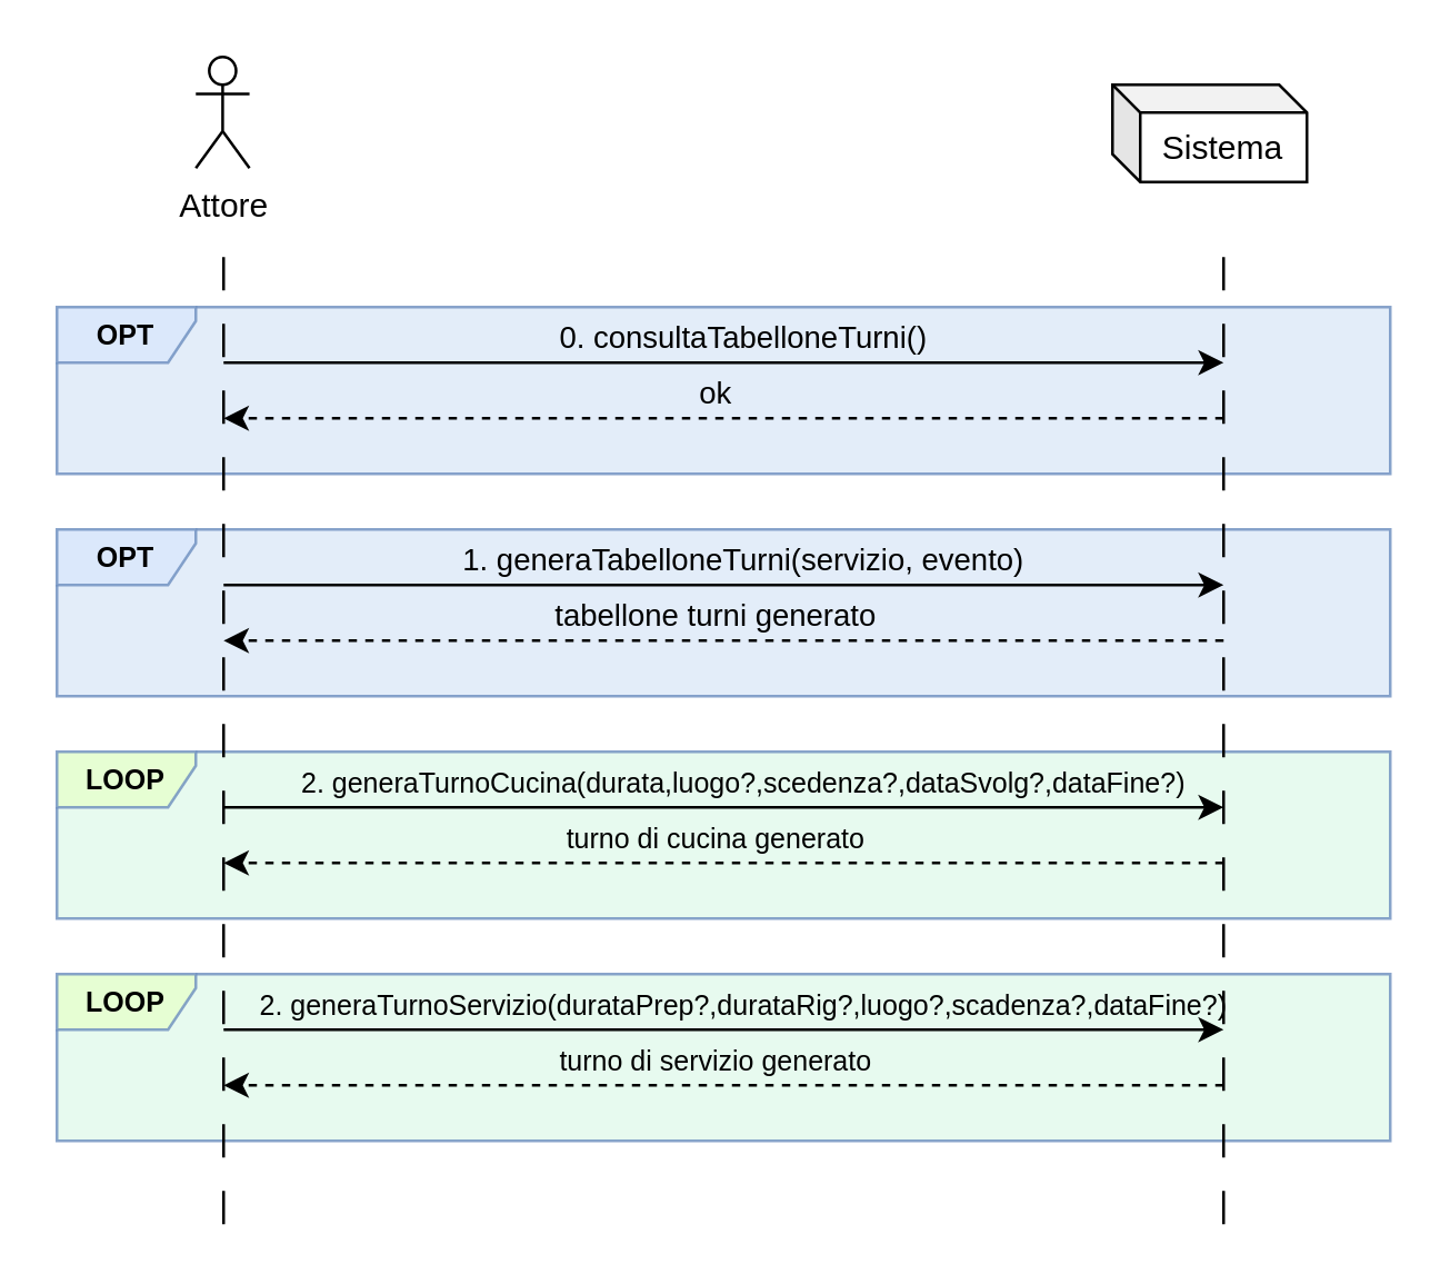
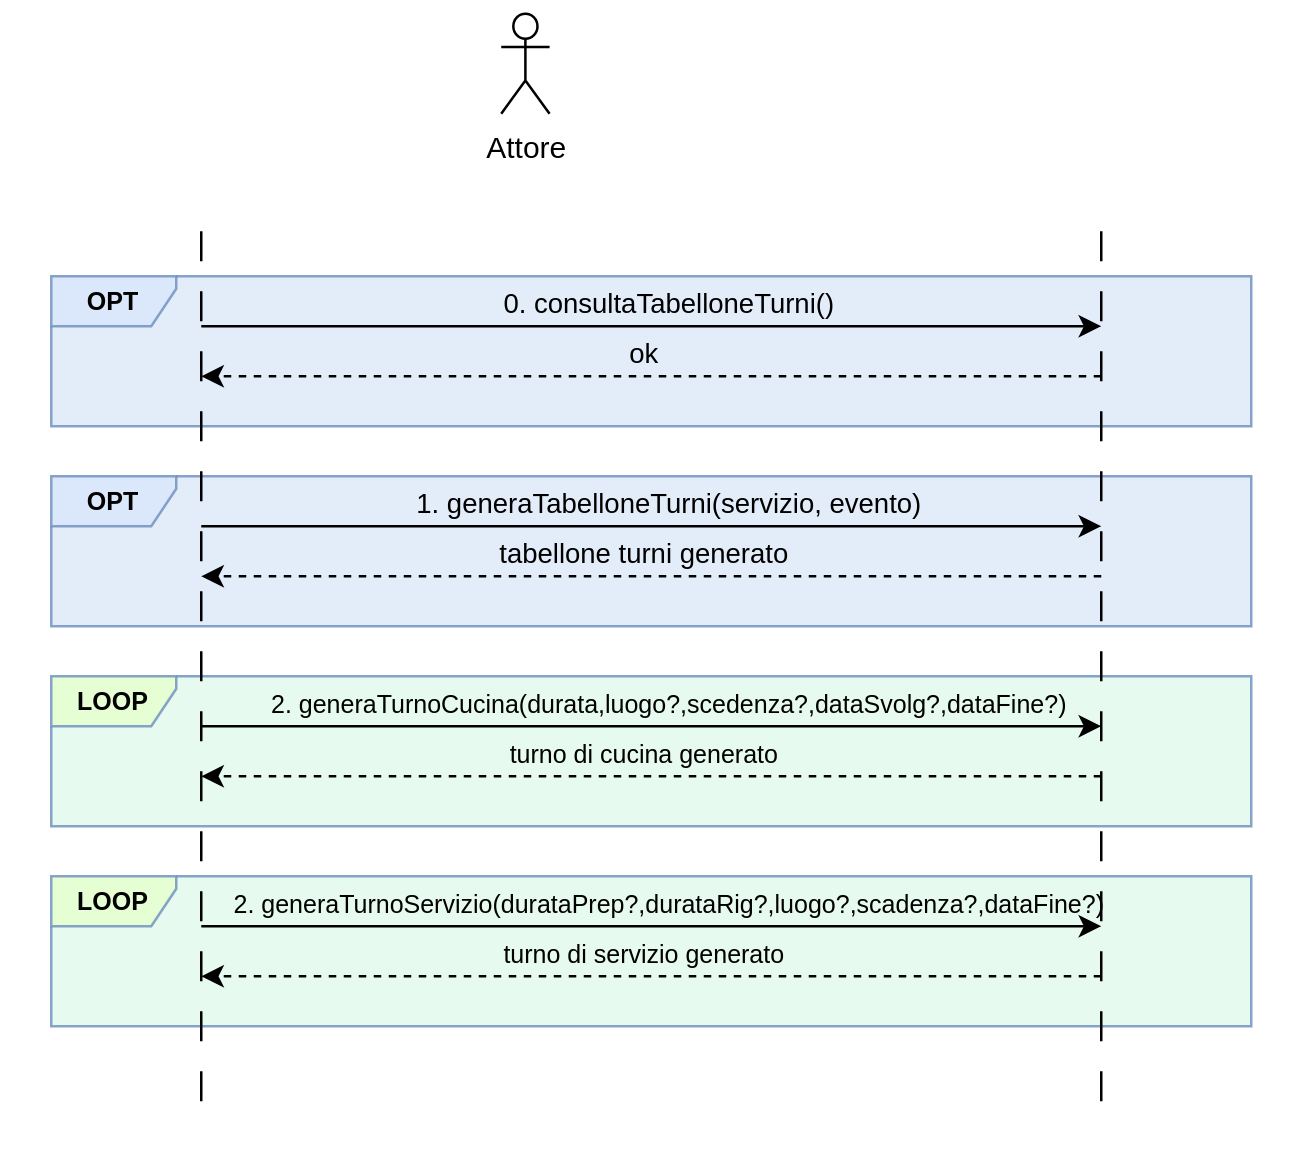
  <mxCell id="0" />
  <mxCell id="1" parent="0" />
- <mxCell id="2" value="Attore" style="shape=umlActor;verticalLabelPosition=bottom;verticalAlign=top;html=1;outlineConnect=0;" vertex="1" parent="1"><mxGeometry x="70" y="20" width="19.33" height="40" as="geometry" /></mxCell>
- <mxCell id="3" value="Sistema" style="shape=cube;whiteSpace=wrap;html=1;boundedLbl=1;backgroundOutline=1;darkOpacity=0.05;darkOpacity2=0.1;size=10;" vertex="1" parent="1"><mxGeometry x="400" y="30" width="70" height="35" as="geometry" /></mxCell>
+ <mxCell id="2" value="Attore" style="shape=umlActor;verticalLabelPosition=bottom;verticalAlign=top;html=1;outlineConnect=0;" vertex="1" parent="1"><mxGeometry x="200" y="5" width="19.33" height="40" as="geometry" /></mxCell>
  <mxCell id="4" value="OPT" style="shape=umlFrame;whiteSpace=wrap;html=1;pointerEvents=0;swimlaneFillColor=#dde9f8;fillColor=#dae8fc;strokeColor=#6c8ebf;width=50;height=20;fontSize=10;fontStyle=1;opacity=80;" vertex="1" parent="1"><mxGeometry x="20" y="110" width="480" height="60" as="geometry" /></mxCell>
  <mxCell id="5" value="" style="endArrow=classic;html=1;rounded=0;" edge="1" parent="1"><mxGeometry width="50" height="50" relative="1" as="geometry"><mxPoint x="80" y="130" as="sourcePoint" /><mxPoint x="440" y="130" as="targetPoint" /></mxGeometry></mxCell>
  <mxCell id="6" value="0. consultaTabelloneTurni()" style="edgeLabel;html=1;align=center;verticalAlign=middle;resizable=0;points=[];labelBackgroundColor=none;" connectable="0" vertex="1" parent="5"><mxGeometry x="-0.284" y="1" relative="1" as="geometry"><mxPoint x="57" y="-9" as="offset" /></mxGeometry></mxCell>
  <mxCell id="7" value="" style="endArrow=classic;html=1;rounded=0;dashed=1;" edge="1" parent="1"><mxGeometry width="50" height="50" relative="1" as="geometry"><mxPoint x="440" y="150" as="sourcePoint" /><mxPoint x="80" y="150" as="targetPoint" /></mxGeometry></mxCell>
  <mxCell id="8" value="ok" style="edgeLabel;html=1;align=center;verticalAlign=middle;resizable=0;points=[];labelBackgroundColor=none;" connectable="0" vertex="1" parent="7"><mxGeometry x="0.024" y="-1" relative="1" as="geometry"><mxPoint y="-9" as="offset" /></mxGeometry></mxCell>
  <mxCell id="9" value="OPT" style="shape=umlFrame;whiteSpace=wrap;html=1;pointerEvents=0;swimlaneFillColor=#dde9f8;fillColor=#dae8fc;strokeColor=#6c8ebf;width=50;height=20;fontSize=10;fontStyle=1;opacity=80;" vertex="1" parent="1"><mxGeometry x="20" y="190" width="480" height="60" as="geometry" /></mxCell>
  <mxCell id="10" value="" style="endArrow=classic;html=1;rounded=0;" edge="1" parent="1"><mxGeometry width="50" height="50" relative="1" as="geometry"><mxPoint x="80" y="210" as="sourcePoint" /><mxPoint x="440" y="210" as="targetPoint" /></mxGeometry></mxCell>
  <mxCell id="11" value="1. generaTabelloneTurni(servizio, evento)" style="edgeLabel;html=1;align=center;verticalAlign=middle;resizable=0;points=[];labelBackgroundColor=none;" connectable="0" vertex="1" parent="10"><mxGeometry x="-0.284" y="1" relative="1" as="geometry"><mxPoint x="57" y="-9" as="offset" /></mxGeometry></mxCell>
  <mxCell id="12" value="" style="endArrow=classic;html=1;rounded=0;dashed=1;" edge="1" parent="1"><mxGeometry width="50" height="50" relative="1" as="geometry"><mxPoint x="440" y="230" as="sourcePoint" /><mxPoint x="80" y="230" as="targetPoint" /></mxGeometry></mxCell>
  <mxCell id="13" value="tabellone turni generato" style="edgeLabel;html=1;align=center;verticalAlign=middle;resizable=0;points=[];labelBackgroundColor=none;" connectable="0" vertex="1" parent="12"><mxGeometry x="0.024" y="-1" relative="1" as="geometry"><mxPoint y="-9" as="offset" /></mxGeometry></mxCell>
  <mxCell id="14" value="LOOP" style="shape=umlFrame;whiteSpace=wrap;html=1;pointerEvents=0;swimlaneFillColor=#e1f9ec;fillColor=#E6FFCC;strokeColor=#6c8ebf;width=50;height=20;fontSize=10;fontStyle=1;opacity=80;" vertex="1" parent="1"><mxGeometry x="20" y="270" width="480" height="60" as="geometry" /></mxCell>
  <mxCell id="15" value="" style="endArrow=classic;html=1;rounded=0;" edge="1" parent="1"><mxGeometry width="50" height="50" relative="1" as="geometry"><mxPoint x="80" y="290" as="sourcePoint" /><mxPoint x="440" y="290" as="targetPoint" /></mxGeometry></mxCell>
  <mxCell id="16" value="2. generaTurnoCucina(durata,luogo?,scedenza?,dataSvolg?,dataFine?)" style="edgeLabel;html=1;align=center;verticalAlign=middle;resizable=0;points=[];labelBackgroundColor=none;fontSize=10;" connectable="0" vertex="1" parent="15"><mxGeometry x="-0.284" y="1" relative="1" as="geometry"><mxPoint x="57" y="-9" as="offset" /></mxGeometry></mxCell>
  <mxCell id="17" value="" style="endArrow=classic;html=1;rounded=0;dashed=1;" edge="1" parent="1"><mxGeometry width="50" height="50" relative="1" as="geometry"><mxPoint x="440" y="310" as="sourcePoint" /><mxPoint x="80" y="310" as="targetPoint" /></mxGeometry></mxCell>
  <mxCell id="18" value="turno di cucina generato" style="edgeLabel;html=1;align=center;verticalAlign=middle;resizable=0;points=[];labelBackgroundColor=none;fontSize=10;" connectable="0" vertex="1" parent="17"><mxGeometry x="0.024" y="-1" relative="1" as="geometry"><mxPoint y="-9" as="offset" /></mxGeometry></mxCell>
  <mxCell id="19" value="LOOP" style="shape=umlFrame;whiteSpace=wrap;html=1;pointerEvents=0;swimlaneFillColor=#e1f9ec;fillColor=#E6FFCC;strokeColor=#6c8ebf;width=50;height=20;fontSize=10;fontStyle=1;opacity=80;" vertex="1" parent="1"><mxGeometry x="20" y="350" width="480" height="60" as="geometry" /></mxCell>
  <mxCell id="20" value="" style="endArrow=classic;html=1;rounded=0;" edge="1" parent="1"><mxGeometry width="50" height="50" relative="1" as="geometry"><mxPoint x="80" y="370" as="sourcePoint" /><mxPoint x="440" y="370" as="targetPoint" /></mxGeometry></mxCell>
  <mxCell id="21" value="2. generaTurnoServizio(durataPrep?,durataRig?,luogo?,scadenza?,dataFine?)" style="edgeLabel;html=1;align=center;verticalAlign=middle;resizable=0;points=[];labelBackgroundColor=none;fontSize=10;" connectable="0" vertex="1" parent="20"><mxGeometry x="-0.284" y="1" relative="1" as="geometry"><mxPoint x="57" y="-9" as="offset" /></mxGeometry></mxCell>
  <mxCell id="22" value="" style="endArrow=classic;html=1;rounded=0;dashed=1;" edge="1" parent="1"><mxGeometry width="50" height="50" relative="1" as="geometry"><mxPoint x="440" y="390" as="sourcePoint" /><mxPoint x="80" y="390" as="targetPoint" /></mxGeometry></mxCell>
  <mxCell id="23" value="turno di servizio generato" style="edgeLabel;html=1;align=center;verticalAlign=middle;resizable=0;points=[];labelBackgroundColor=none;fontSize=10;" connectable="0" vertex="1" parent="22"><mxGeometry x="0.024" y="-1" relative="1" as="geometry"><mxPoint y="-9" as="offset" /></mxGeometry></mxCell>
  <mxCell id="24" value="" style="endArrow=none;html=1;rounded=0;dashed=1;dashPattern=12 12;" edge="1" parent="1"><mxGeometry width="50" height="50" relative="1" as="geometry"><mxPoint x="80" y="440" as="sourcePoint" /><mxPoint x="80" y="90" as="targetPoint" /></mxGeometry></mxCell>
  <mxCell id="25" value="" style="endArrow=none;html=1;rounded=0;dashed=1;dashPattern=12 12;" edge="1" parent="1"><mxGeometry width="50" height="50" relative="1" as="geometry"><mxPoint x="440" y="440" as="sourcePoint" /><mxPoint x="440" y="90" as="targetPoint" /></mxGeometry></mxCell>
